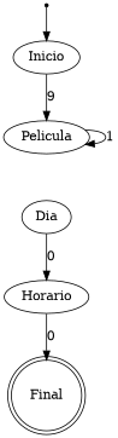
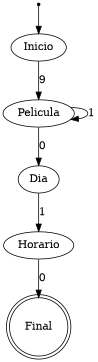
  digraph {
    rankdir=TB
    ini [shape=point]
    Inicio
    Pelicula
    Dia
    Horario
    Final [shape=doublecircle]
    ini -> Inicio
    Inicio -> Pelicula [label=9]
    Pelicula -> Pelicula [label=1]
-   Dia -> Horario [label=0]
+   Pelicula -> Dia [label=0]
+   Dia -> Horario [label=1]
    Horario -> Final [label=0]
  }
